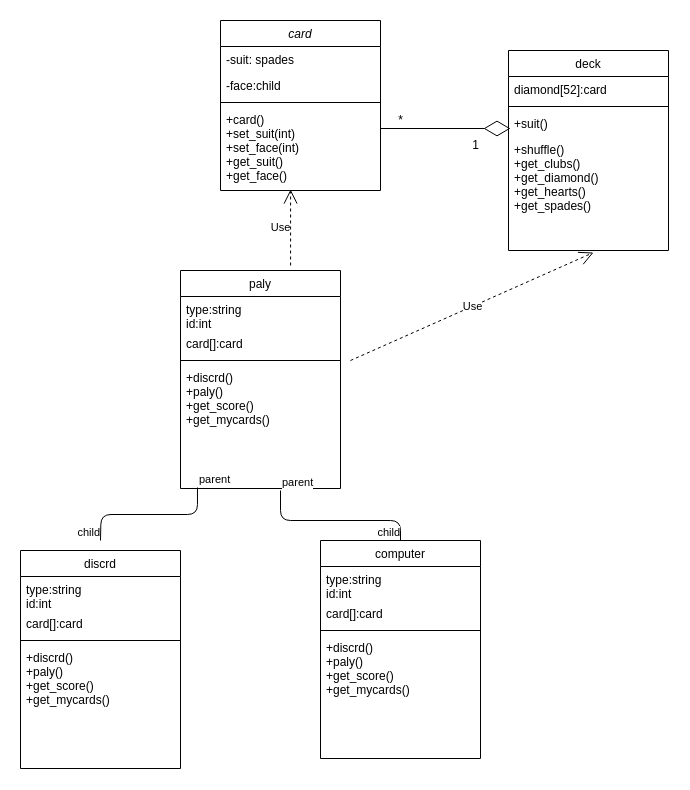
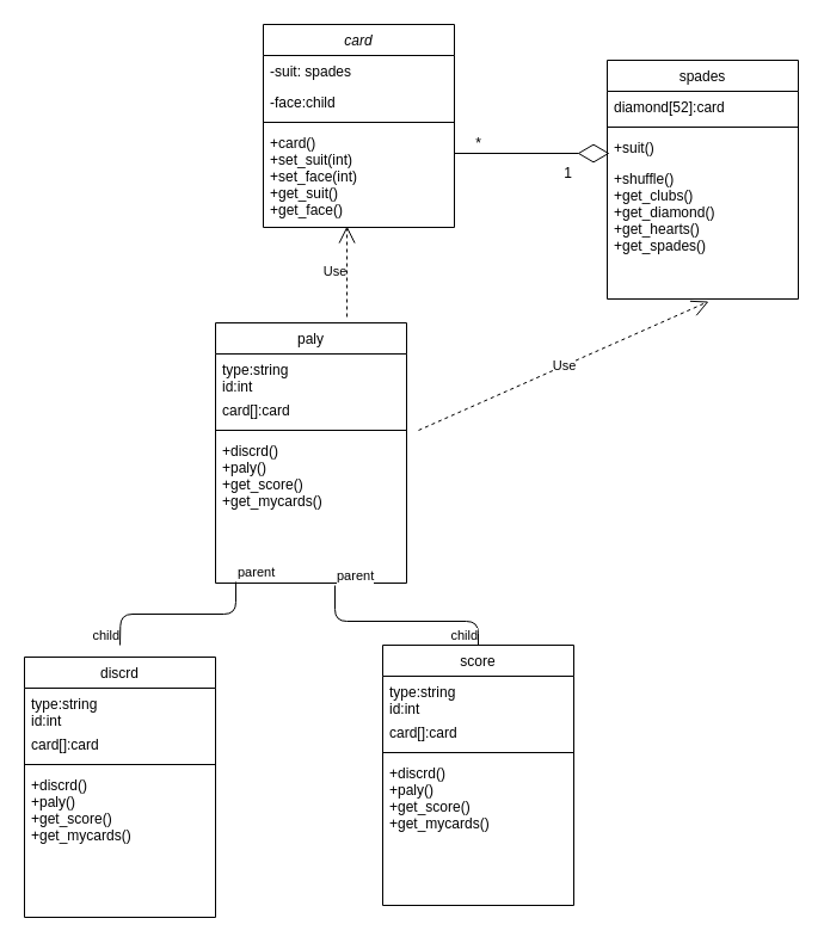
  <mxCell id="0" />
  <mxCell id="1" parent="0" />
  <mxCell id="2" value="card" style="swimlane;fontStyle=2;align=center;verticalAlign=top;childLayout=stackLayout;horizontal=1;startSize=26;horizontalStack=0;resizeParent=1;resizeLast=0;collapsible=1;marginBottom=0;rounded=0;shadow=0;strokeWidth=1;" parent="1" vertex="1"><mxGeometry x="220" y="20" width="160" height="170" as="geometry"><mxRectangle x="230" y="140" width="160" height="26" as="alternateBounds" /></mxGeometry></mxCell>
  <mxCell id="3" value="-suit: spades" style="text;align=left;verticalAlign=top;spacingLeft=4;spacingRight=4;overflow=hidden;rotatable=0;points=[[0,0.5],[1,0.5]];portConstraint=eastwest;" parent="2" vertex="1"><mxGeometry y="26" width="160" height="26" as="geometry" /></mxCell>
  <mxCell id="4" value="-face:child" style="text;align=left;verticalAlign=top;spacingLeft=4;spacingRight=4;overflow=hidden;rotatable=0;points=[[0,0.5],[1,0.5]];portConstraint=eastwest;rounded=0;shadow=0;html=0;" parent="2" vertex="1"><mxGeometry y="52" width="160" height="26" as="geometry" /></mxCell>
  <mxCell id="5" value="" style="line;html=1;strokeWidth=1;align=left;verticalAlign=middle;spacingTop=-1;spacingLeft=3;spacingRight=3;rotatable=0;labelPosition=right;points=[];portConstraint=eastwest;" parent="2" vertex="1"><mxGeometry y="78" width="160" height="8" as="geometry" /></mxCell>
  <mxCell id="6" value="+card()&#10;+set_suit(int)&#10;+set_face(int)&#10;+get_suit()&#10;+get_face()" style="text;align=left;verticalAlign=top;spacingLeft=4;spacingRight=4;overflow=hidden;rotatable=0;points=[[0,0.5],[1,0.5]];portConstraint=eastwest;" parent="2" vertex="1"><mxGeometry y="86" width="160" height="84" as="geometry" /></mxCell>
  <mxCell id="7" value="paly" style="swimlane;fontStyle=0;align=center;verticalAlign=top;childLayout=stackLayout;horizontal=1;startSize=26;horizontalStack=0;resizeParent=1;resizeLast=0;collapsible=1;marginBottom=0;rounded=0;shadow=0;strokeWidth=1;" parent="1" vertex="1"><mxGeometry x="180" y="270" width="160" height="218" as="geometry"><mxRectangle x="130" y="380" width="160" height="26" as="alternateBounds" /></mxGeometry></mxCell>
  <mxCell id="8" value="type:string&#10;id:int" style="text;align=left;verticalAlign=top;spacingLeft=4;spacingRight=4;overflow=hidden;rotatable=0;points=[[0,0.5],[1,0.5]];portConstraint=eastwest;" parent="7" vertex="1"><mxGeometry y="26" width="160" height="34" as="geometry" /></mxCell>
  <mxCell id="9" value="card[]:card" style="text;align=left;verticalAlign=top;spacingLeft=4;spacingRight=4;overflow=hidden;rotatable=0;points=[[0,0.5],[1,0.5]];portConstraint=eastwest;rounded=0;shadow=0;html=0;" parent="7" vertex="1"><mxGeometry y="60" width="160" height="26" as="geometry" /></mxCell>
  <mxCell id="10" value="" style="line;html=1;strokeWidth=1;align=left;verticalAlign=middle;spacingTop=-1;spacingLeft=3;spacingRight=3;rotatable=0;labelPosition=right;points=[];portConstraint=eastwest;" parent="7" vertex="1"><mxGeometry y="86" width="160" height="8" as="geometry" /></mxCell>
  <mxCell id="11" value="+discrd()&#10;+paly()&#10;+get_score()&#10;+get_mycards()" style="text;align=left;verticalAlign=top;spacingLeft=4;spacingRight=4;overflow=hidden;rotatable=0;points=[[0,0.5],[1,0.5]];portConstraint=eastwest;" parent="7" vertex="1"><mxGeometry y="94" width="160" height="124" as="geometry" /></mxCell>
  <mxCell id="12" value="" style="endArrow=none;html=1;edgeStyle=orthogonalEdgeStyle;exitX=0.106;exitY=0.992;exitDx=0;exitDy=0;exitPerimeter=0;" edge="1" parent="7" source="11"><mxGeometry relative="1" as="geometry"><mxPoint x="-90" y="270" as="sourcePoint" /><mxPoint x="-80" y="270" as="targetPoint" /></mxGeometry></mxCell>
  <mxCell id="13" value="parent" style="edgeLabel;resizable=0;html=1;align=left;verticalAlign=bottom;" connectable="0" vertex="1" parent="12"><mxGeometry x="-1" relative="1" as="geometry" /></mxCell>
  <mxCell id="14" value="child" style="edgeLabel;resizable=0;html=1;align=right;verticalAlign=bottom;" connectable="0" vertex="1" parent="12"><mxGeometry x="1" relative="1" as="geometry" /></mxCell>
  <mxCell id="15" value="" style="endArrow=none;html=1;edgeStyle=orthogonalEdgeStyle;entryX=0.5;entryY=0;entryDx=0;entryDy=0;" edge="1" parent="7" target="26"><mxGeometry relative="1" as="geometry"><mxPoint x="100" y="220" as="sourcePoint" /><mxPoint x="260" y="220" as="targetPoint" /><Array as="points"><mxPoint x="100" y="250" /><mxPoint x="220" y="250" /></Array></mxGeometry></mxCell>
  <mxCell id="16" value="parent" style="edgeLabel;resizable=0;html=1;align=left;verticalAlign=bottom;" connectable="0" vertex="1" parent="15"><mxGeometry x="-1" relative="1" as="geometry" /></mxCell>
  <mxCell id="17" value="child" style="edgeLabel;resizable=0;html=1;align=right;verticalAlign=bottom;" connectable="0" vertex="1" parent="15"><mxGeometry x="1" relative="1" as="geometry" /></mxCell>
- <mxCell id="18" value="deck" style="swimlane;fontStyle=0;align=center;verticalAlign=top;childLayout=stackLayout;horizontal=1;startSize=26;horizontalStack=0;resizeParent=1;resizeLast=0;collapsible=1;marginBottom=0;rounded=0;shadow=0;strokeWidth=1;" parent="1" vertex="1"><mxGeometry x="508" y="50" width="160" height="200" as="geometry"><mxRectangle x="550" y="140" width="160" height="26" as="alternateBounds" /></mxGeometry></mxCell>
+ <mxCell id="18" value="spades" style="swimlane;fontStyle=0;align=center;verticalAlign=top;childLayout=stackLayout;horizontal=1;startSize=26;horizontalStack=0;resizeParent=1;resizeLast=0;collapsible=1;marginBottom=0;rounded=0;shadow=0;strokeWidth=1;" parent="1" vertex="1"><mxGeometry x="508" y="50" width="160" height="200" as="geometry"><mxRectangle x="550" y="140" width="160" height="26" as="alternateBounds" /></mxGeometry></mxCell>
  <mxCell id="19" value="diamond[52]:card" style="text;align=left;verticalAlign=top;spacingLeft=4;spacingRight=4;overflow=hidden;rotatable=0;points=[[0,0.5],[1,0.5]];portConstraint=eastwest;" parent="18" vertex="1"><mxGeometry y="26" width="160" height="26" as="geometry" /></mxCell>
  <mxCell id="20" value="" style="line;html=1;strokeWidth=1;align=left;verticalAlign=middle;spacingTop=-1;spacingLeft=3;spacingRight=3;rotatable=0;labelPosition=right;points=[];portConstraint=eastwest;" parent="18" vertex="1"><mxGeometry y="52" width="160" height="8" as="geometry" /></mxCell>
  <mxCell id="21" value="+suit()" style="text;align=left;verticalAlign=top;spacingLeft=4;spacingRight=4;overflow=hidden;rotatable=0;points=[[0,0.5],[1,0.5]];portConstraint=eastwest;" parent="18" vertex="1"><mxGeometry y="60" width="160" height="26" as="geometry" /></mxCell>
  <mxCell id="22" value="+shuffle()&#10;+get_clubs()&#10;+get_diamond()&#10;+get_hearts()&#10;+get_spades()" style="text;align=left;verticalAlign=top;spacingLeft=4;spacingRight=4;overflow=hidden;rotatable=0;points=[[0,0.5],[1,0.5]];portConstraint=eastwest;" parent="18" vertex="1"><mxGeometry y="86" width="160" height="114" as="geometry" /></mxCell>
  <mxCell id="23" value="" style="endArrow=diamondThin;endFill=0;endSize=24;html=1;" edge="1" parent="1"><mxGeometry width="160" relative="1" as="geometry"><mxPoint x="380" y="128" as="sourcePoint" /><mxPoint x="510" y="128" as="targetPoint" /></mxGeometry></mxCell>
  <mxCell id="24" value="*" style="text;html=1;resizable=0;autosize=1;align=center;verticalAlign=middle;points=[];fillColor=none;strokeColor=none;rounded=0;" vertex="1" parent="1"><mxGeometry x="390" y="110" width="20" height="20" as="geometry" /></mxCell>
  <mxCell id="25" value="1" style="text;html=1;resizable=0;autosize=1;align=center;verticalAlign=middle;points=[];fillColor=none;strokeColor=none;rounded=0;" vertex="1" parent="1"><mxGeometry x="465" y="135" width="20" height="20" as="geometry" /></mxCell>
- <mxCell id="26" value="computer" style="swimlane;fontStyle=0;align=center;verticalAlign=top;childLayout=stackLayout;horizontal=1;startSize=26;horizontalStack=0;resizeParent=1;resizeLast=0;collapsible=1;marginBottom=0;rounded=0;shadow=0;strokeWidth=1;" vertex="1" parent="1"><mxGeometry x="320" y="540" width="160" height="218" as="geometry"><mxRectangle x="130" y="380" width="160" height="26" as="alternateBounds" /></mxGeometry></mxCell>
+ <mxCell id="26" value="score" style="swimlane;fontStyle=0;align=center;verticalAlign=top;childLayout=stackLayout;horizontal=1;startSize=26;horizontalStack=0;resizeParent=1;resizeLast=0;collapsible=1;marginBottom=0;rounded=0;shadow=0;strokeWidth=1;" vertex="1" parent="1"><mxGeometry x="320" y="540" width="160" height="218" as="geometry"><mxRectangle x="130" y="380" width="160" height="26" as="alternateBounds" /></mxGeometry></mxCell>
  <mxCell id="27" value="type:string&#10;id:int" style="text;align=left;verticalAlign=top;spacingLeft=4;spacingRight=4;overflow=hidden;rotatable=0;points=[[0,0.5],[1,0.5]];portConstraint=eastwest;" vertex="1" parent="26"><mxGeometry y="26" width="160" height="34" as="geometry" /></mxCell>
  <mxCell id="28" value="card[]:card" style="text;align=left;verticalAlign=top;spacingLeft=4;spacingRight=4;overflow=hidden;rotatable=0;points=[[0,0.5],[1,0.5]];portConstraint=eastwest;rounded=0;shadow=0;html=0;" vertex="1" parent="26"><mxGeometry y="60" width="160" height="26" as="geometry" /></mxCell>
  <mxCell id="29" value="" style="line;html=1;strokeWidth=1;align=left;verticalAlign=middle;spacingTop=-1;spacingLeft=3;spacingRight=3;rotatable=0;labelPosition=right;points=[];portConstraint=eastwest;" vertex="1" parent="26"><mxGeometry y="86" width="160" height="8" as="geometry" /></mxCell>
  <mxCell id="30" value="+discrd()&#10;+paly()&#10;+get_score()&#10;+get_mycards()" style="text;align=left;verticalAlign=top;spacingLeft=4;spacingRight=4;overflow=hidden;rotatable=0;points=[[0,0.5],[1,0.5]];portConstraint=eastwest;" vertex="1" parent="26"><mxGeometry y="94" width="160" height="124" as="geometry" /></mxCell>
  <mxCell id="31" value="discrd" style="swimlane;fontStyle=0;align=center;verticalAlign=top;childLayout=stackLayout;horizontal=1;startSize=26;horizontalStack=0;resizeParent=1;resizeLast=0;collapsible=1;marginBottom=0;rounded=0;shadow=0;strokeWidth=1;" vertex="1" parent="1"><mxGeometry x="20" y="550" width="160" height="218" as="geometry"><mxRectangle x="130" y="380" width="160" height="26" as="alternateBounds" /></mxGeometry></mxCell>
  <mxCell id="32" value="type:string&#10;id:int" style="text;align=left;verticalAlign=top;spacingLeft=4;spacingRight=4;overflow=hidden;rotatable=0;points=[[0,0.5],[1,0.5]];portConstraint=eastwest;" vertex="1" parent="31"><mxGeometry y="26" width="160" height="34" as="geometry" /></mxCell>
  <mxCell id="33" value="card[]:card" style="text;align=left;verticalAlign=top;spacingLeft=4;spacingRight=4;overflow=hidden;rotatable=0;points=[[0,0.5],[1,0.5]];portConstraint=eastwest;rounded=0;shadow=0;html=0;" vertex="1" parent="31"><mxGeometry y="60" width="160" height="26" as="geometry" /></mxCell>
  <mxCell id="34" value="" style="line;html=1;strokeWidth=1;align=left;verticalAlign=middle;spacingTop=-1;spacingLeft=3;spacingRight=3;rotatable=0;labelPosition=right;points=[];portConstraint=eastwest;" vertex="1" parent="31"><mxGeometry y="86" width="160" height="8" as="geometry" /></mxCell>
  <mxCell id="35" value="+discrd()&#10;+paly()&#10;+get_score()&#10;+get_mycards()" style="text;align=left;verticalAlign=top;spacingLeft=4;spacingRight=4;overflow=hidden;rotatable=0;points=[[0,0.5],[1,0.5]];portConstraint=eastwest;" vertex="1" parent="31"><mxGeometry y="94" width="160" height="124" as="geometry" /></mxCell>
  <mxCell id="36" value="Use" style="endArrow=open;endSize=12;dashed=1;html=1;entryX=0.438;entryY=0.988;entryDx=0;entryDy=0;entryPerimeter=0;exitX=0.688;exitY=-0.023;exitDx=0;exitDy=0;exitPerimeter=0;" edge="1" parent="1" source="7" target="6"><mxGeometry y="10" width="160" relative="1" as="geometry"><mxPoint x="290" y="250" as="sourcePoint" /><mxPoint x="360" y="220" as="targetPoint" /><mxPoint as="offset" /></mxGeometry></mxCell>
  <mxCell id="37" value="Use" style="endArrow=open;endSize=12;dashed=1;html=1;entryX=0.531;entryY=1.018;entryDx=0;entryDy=0;entryPerimeter=0;" edge="1" parent="1" target="22"><mxGeometry width="160" relative="1" as="geometry"><mxPoint x="350" y="360" as="sourcePoint" /><mxPoint x="650" y="330" as="targetPoint" /></mxGeometry></mxCell>
